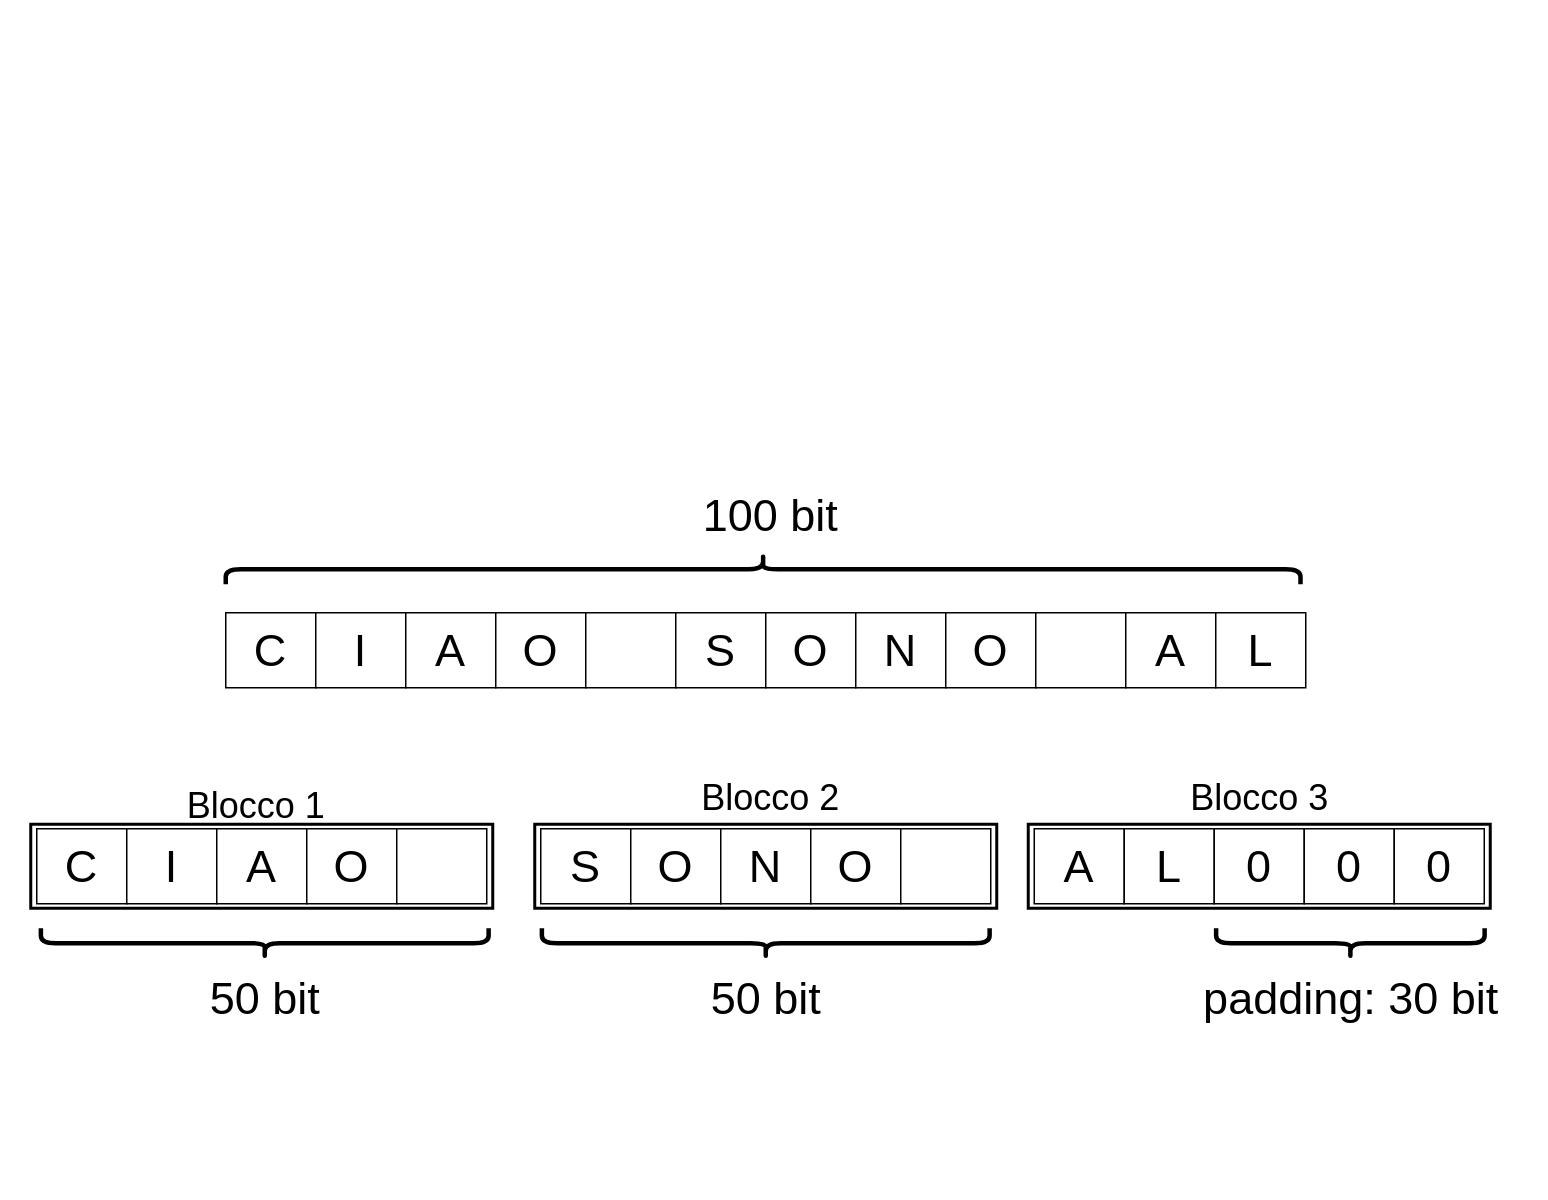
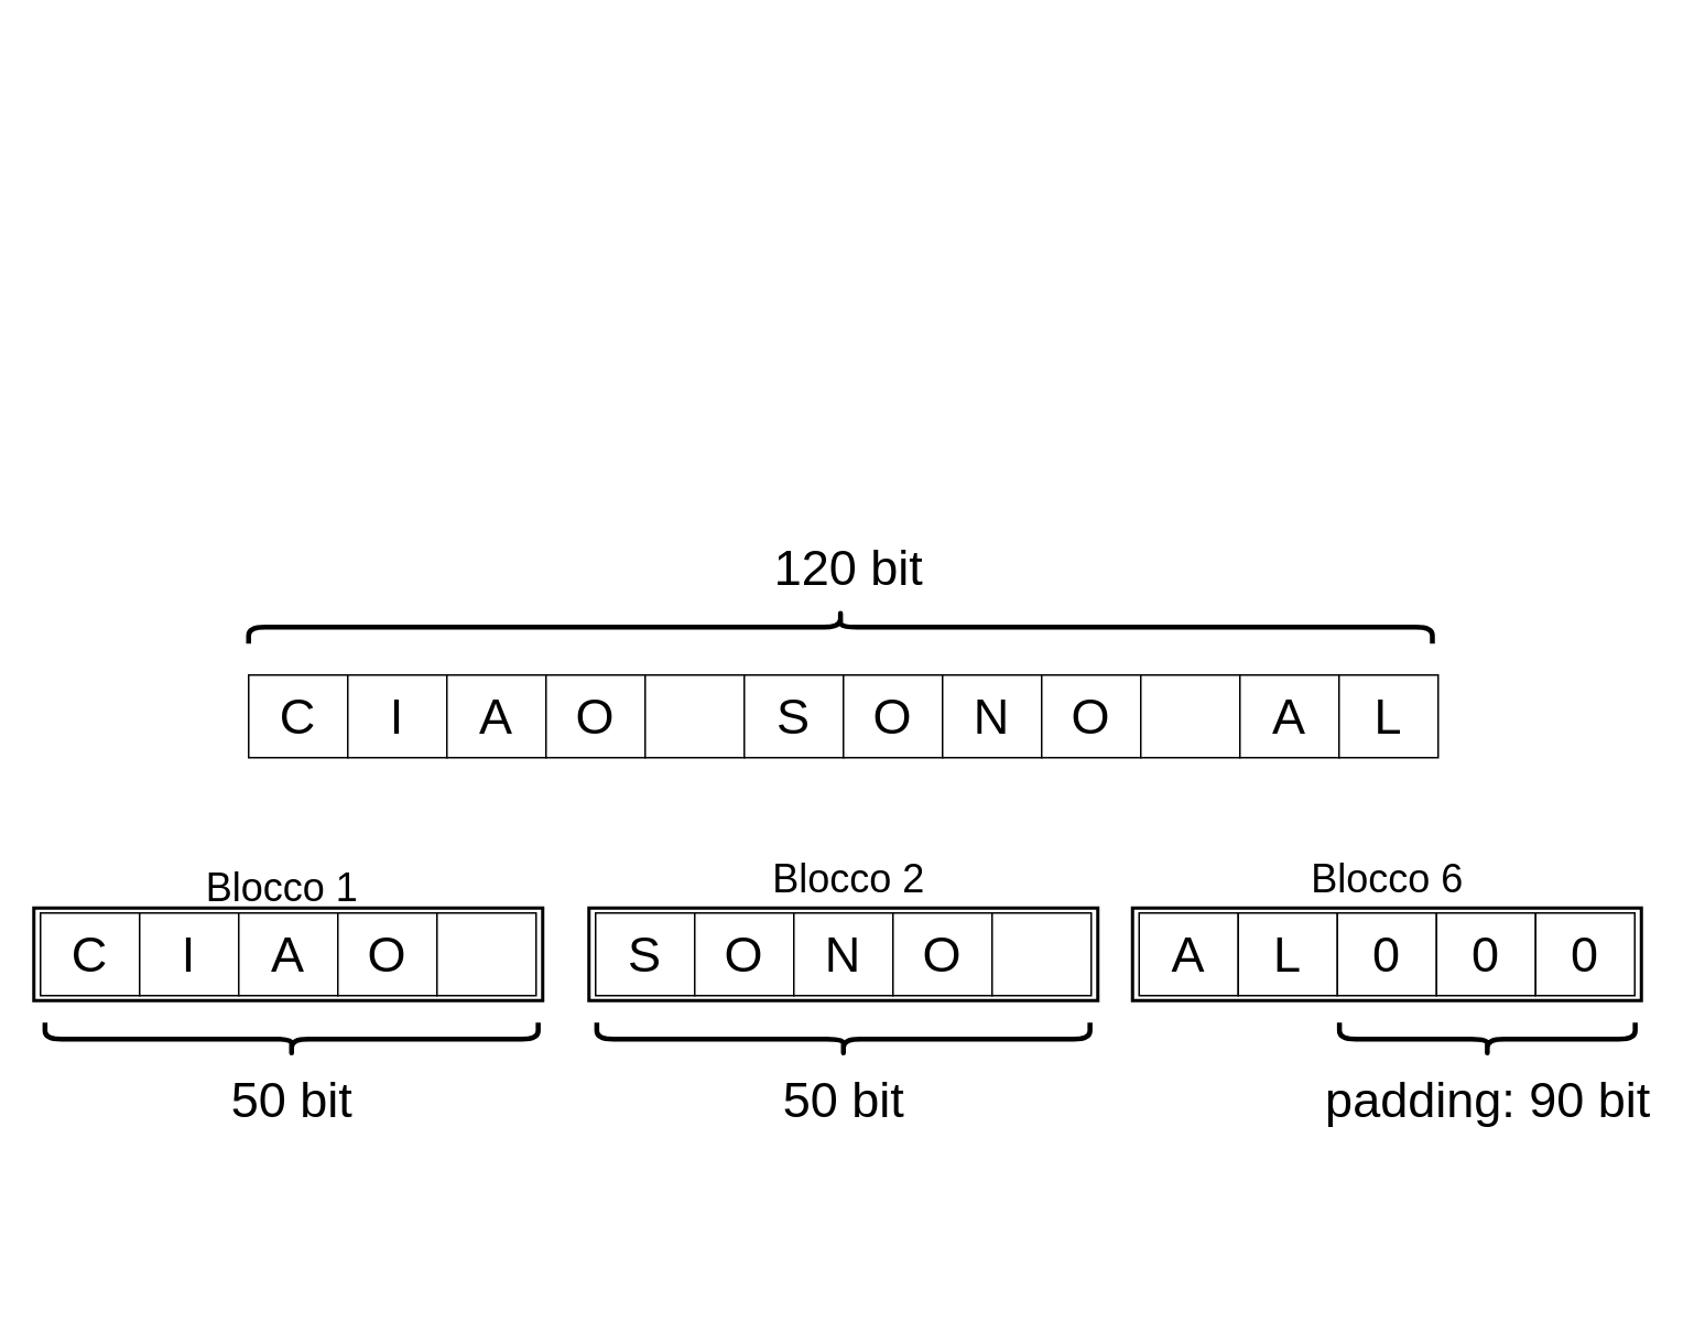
  <mxCell id="0" />
  <mxCell id="1" parent="0" />
  <mxCell id="2" value="" style="rounded=0;whiteSpace=wrap;html=1;strokeColor=light-dark(#000000,#0000FF);strokeWidth=2;" vertex="1" parent="1"><mxGeometry x="685" y="549" width="308" height="56" as="geometry" /></mxCell>
  <mxCell id="3" value="" style="rounded=0;whiteSpace=wrap;html=1;strokeColor=light-dark(#000000,#009900);strokeWidth=2;" vertex="1" parent="1"><mxGeometry x="356" y="549" width="308" height="56" as="geometry" /></mxCell>
  <mxCell id="4" value="" style="rounded=0;whiteSpace=wrap;html=1;strokeColor=light-dark(#000000,#FF0000);strokeWidth=2;" vertex="1" parent="1"><mxGeometry x="20" y="549" width="308" height="56" as="geometry" /></mxCell>
  <mxCell id="5" value="&lt;font style=&quot;font-size: 30px;&quot;&gt;C&lt;/font&gt;" style="rounded=0;whiteSpace=wrap;html=1;" vertex="1" parent="1"><mxGeometry x="150" y="408" width="60" height="50" as="geometry" /></mxCell>
  <mxCell id="6" value="&lt;font style=&quot;font-size: 30px;&quot;&gt;I&lt;/font&gt;" style="rounded=0;whiteSpace=wrap;html=1;" vertex="1" parent="1"><mxGeometry x="210" y="408" width="60" height="50" as="geometry" /></mxCell>
  <mxCell id="7" value="&lt;font style=&quot;font-size: 30px;&quot;&gt;A&lt;/font&gt;" style="rounded=0;whiteSpace=wrap;html=1;" vertex="1" parent="1"><mxGeometry x="270" y="408" width="60" height="50" as="geometry" /></mxCell>
  <mxCell id="8" value="&lt;font style=&quot;font-size: 30px;&quot;&gt;O&lt;/font&gt;" style="rounded=0;whiteSpace=wrap;html=1;" vertex="1" parent="1"><mxGeometry x="330" y="408" width="60" height="50" as="geometry" /></mxCell>
  <mxCell id="9" value="" style="rounded=0;whiteSpace=wrap;html=1;" vertex="1" parent="1"><mxGeometry x="390" y="408" width="60" height="50" as="geometry" /></mxCell>
  <mxCell id="10" value="&lt;font style=&quot;font-size: 30px;&quot;&gt;S&lt;/font&gt;" style="rounded=0;whiteSpace=wrap;html=1;" vertex="1" parent="1"><mxGeometry x="450" y="408" width="60" height="50" as="geometry" /></mxCell>
  <mxCell id="11" value="&lt;font style=&quot;font-size: 30px;&quot;&gt;O&lt;/font&gt;" style="rounded=0;whiteSpace=wrap;html=1;" vertex="1" parent="1"><mxGeometry x="510" y="408" width="60" height="50" as="geometry" /></mxCell>
  <mxCell id="12" value="&lt;font style=&quot;font-size: 30px;&quot;&gt;N&lt;/font&gt;" style="rounded=0;whiteSpace=wrap;html=1;" vertex="1" parent="1"><mxGeometry x="570" y="408" width="60" height="50" as="geometry" /></mxCell>
  <mxCell id="13" value="&lt;font style=&quot;font-size: 30px;&quot;&gt;O&lt;/font&gt;" style="rounded=0;whiteSpace=wrap;html=1;" vertex="1" parent="1"><mxGeometry x="630" y="408" width="60" height="50" as="geometry" /></mxCell>
  <mxCell id="14" value="" style="rounded=0;whiteSpace=wrap;html=1;" vertex="1" parent="1"><mxGeometry x="690" y="408" width="60" height="50" as="geometry" /></mxCell>
  <mxCell id="15" value="&lt;font style=&quot;font-size: 30px;&quot;&gt;A&lt;/font&gt;" style="rounded=0;whiteSpace=wrap;html=1;" vertex="1" parent="1"><mxGeometry x="750" y="408" width="60" height="50" as="geometry" /></mxCell>
  <mxCell id="16" value="&lt;font style=&quot;font-size: 30px;&quot;&gt;L&lt;/font&gt;" style="rounded=0;whiteSpace=wrap;html=1;" vertex="1" parent="1"><mxGeometry x="810" y="408" width="60" height="50" as="geometry" /></mxCell>
  <mxCell id="17" value="" style="shape=curlyBracket;whiteSpace=wrap;html=1;rounded=1;flipH=1;labelPosition=right;verticalLabelPosition=middle;align=left;verticalAlign=middle;rotation=-90;strokeWidth=3;" vertex="1" parent="1"><mxGeometry x="498.25" y="20.75" width="20" height="716.5" as="geometry" /></mxCell>
- <mxCell id="18" value="&lt;font style=&quot;font-size: 30px;&quot;&gt;100 bit&lt;/font&gt;" style="text;html=1;align=center;verticalAlign=middle;resizable=0;points=[];autosize=1;strokeColor=none;fillColor=none;" vertex="1" parent="1"><mxGeometry x="458" y="318" width="110" height="50" as="geometry" /></mxCell>
+ <mxCell id="18" value="&lt;font style=&quot;font-size: 30px;&quot;&gt;120 bit&lt;/font&gt;" style="text;html=1;align=center;verticalAlign=middle;resizable=0;points=[];autosize=1;strokeColor=none;fillColor=none;" vertex="1" parent="1"><mxGeometry x="458" y="318" width="110" height="50" as="geometry" /></mxCell>
  <mxCell id="19" value="&lt;font style=&quot;font-size: 30px;&quot;&gt;C&lt;/font&gt;" style="rounded=0;whiteSpace=wrap;html=1;gradientColor=none;strokeColor=default;" vertex="1" parent="1"><mxGeometry x="24" y="552" width="60" height="50" as="geometry" /></mxCell>
  <mxCell id="20" value="&lt;font style=&quot;font-size: 30px;&quot;&gt;I&lt;/font&gt;" style="rounded=0;whiteSpace=wrap;html=1;" vertex="1" parent="1"><mxGeometry x="84" y="552" width="60" height="50" as="geometry" /></mxCell>
  <mxCell id="21" value="&lt;font style=&quot;font-size: 30px;&quot;&gt;A&lt;/font&gt;" style="rounded=0;whiteSpace=wrap;html=1;" vertex="1" parent="1"><mxGeometry x="144" y="552" width="60" height="50" as="geometry" /></mxCell>
  <mxCell id="22" value="&lt;font style=&quot;font-size: 30px;&quot;&gt;O&lt;/font&gt;" style="rounded=0;whiteSpace=wrap;html=1;" vertex="1" parent="1"><mxGeometry x="204" y="552" width="60" height="50" as="geometry" /></mxCell>
  <mxCell id="23" value="" style="rounded=0;whiteSpace=wrap;html=1;" vertex="1" parent="1"><mxGeometry x="264" y="552" width="60" height="50" as="geometry" /></mxCell>
  <mxCell id="24" value="&lt;font style=&quot;font-size: 30px;&quot;&gt;S&lt;/font&gt;" style="rounded=0;whiteSpace=wrap;html=1;" vertex="1" parent="1"><mxGeometry x="360" y="552" width="60" height="50" as="geometry" /></mxCell>
  <mxCell id="25" value="&lt;font style=&quot;font-size: 30px;&quot;&gt;O&lt;/font&gt;" style="rounded=0;whiteSpace=wrap;html=1;" vertex="1" parent="1"><mxGeometry x="420" y="552" width="60" height="50" as="geometry" /></mxCell>
  <mxCell id="26" value="&lt;font style=&quot;font-size: 30px;&quot;&gt;N&lt;/font&gt;" style="rounded=0;whiteSpace=wrap;html=1;" vertex="1" parent="1"><mxGeometry x="480" y="552" width="60" height="50" as="geometry" /></mxCell>
  <mxCell id="27" value="&lt;font style=&quot;font-size: 30px;&quot;&gt;O&lt;/font&gt;" style="rounded=0;whiteSpace=wrap;html=1;" vertex="1" parent="1"><mxGeometry x="540" y="552" width="60" height="50" as="geometry" /></mxCell>
  <mxCell id="28" value="" style="rounded=0;whiteSpace=wrap;html=1;" vertex="1" parent="1"><mxGeometry x="600" y="552" width="60" height="50" as="geometry" /></mxCell>
  <mxCell id="29" value="&lt;font style=&quot;font-size: 30px;&quot;&gt;A&lt;/font&gt;" style="rounded=0;whiteSpace=wrap;html=1;" vertex="1" parent="1"><mxGeometry x="689" y="552" width="60" height="50" as="geometry" /></mxCell>
  <mxCell id="30" value="&lt;font style=&quot;font-size: 30px;&quot;&gt;L&lt;/font&gt;" style="rounded=0;whiteSpace=wrap;html=1;" vertex="1" parent="1"><mxGeometry x="749" y="552" width="60" height="50" as="geometry" /></mxCell>
  <mxCell id="31" value="&lt;font style=&quot;font-size: 30px;&quot;&gt;0&lt;/font&gt;" style="rounded=0;whiteSpace=wrap;html=1;" vertex="1" parent="1"><mxGeometry x="809" y="552" width="60" height="50" as="geometry" /></mxCell>
  <mxCell id="32" value="&lt;font style=&quot;font-size: 30px;&quot;&gt;0&lt;/font&gt;" style="rounded=0;whiteSpace=wrap;html=1;" vertex="1" parent="1"><mxGeometry x="869" y="552" width="60" height="50" as="geometry" /></mxCell>
  <mxCell id="33" value="&lt;font style=&quot;font-size: 30px;&quot;&gt;0&lt;/font&gt;" style="rounded=0;whiteSpace=wrap;html=1;" vertex="1" parent="1"><mxGeometry x="929" y="552" width="60" height="50" as="geometry" /></mxCell>
  <mxCell id="34" value="&lt;font style=&quot;font-size: 24px;&quot;&gt;Blocco 1&lt;/font&gt;" style="text;html=1;align=center;verticalAlign=middle;resizable=0;points=[];autosize=1;strokeColor=none;fillColor=none;" vertex="1" parent="1"><mxGeometry x="110" y="517" width="120" height="40" as="geometry" /></mxCell>
  <mxCell id="35" value="&lt;font style=&quot;font-size: 24px;&quot;&gt;Blocco 2&lt;/font&gt;" style="text;html=1;align=center;verticalAlign=middle;resizable=0;points=[];autosize=1;strokeColor=none;fillColor=none;" vertex="1" parent="1"><mxGeometry x="453" y="512" width="120" height="40" as="geometry" /></mxCell>
- <mxCell id="36" value="&lt;font style=&quot;font-size: 24px;&quot;&gt;Blocco 3&lt;/font&gt;" style="text;html=1;align=center;verticalAlign=middle;resizable=0;points=[];autosize=1;strokeColor=none;fillColor=none;" vertex="1" parent="1"><mxGeometry x="779" y="512" width="120" height="40" as="geometry" /></mxCell>
+ <mxCell id="36" value="&lt;font style=&quot;font-size: 24px;&quot;&gt;Blocco 6&lt;/font&gt;" style="text;html=1;align=center;verticalAlign=middle;resizable=0;points=[];autosize=1;strokeColor=none;fillColor=none;" vertex="1" parent="1"><mxGeometry x="779" y="512" width="120" height="40" as="geometry" /></mxCell>
  <mxCell id="37" value="" style="shape=curlyBracket;whiteSpace=wrap;html=1;rounded=1;flipH=1;labelPosition=right;verticalLabelPosition=middle;align=left;verticalAlign=middle;rotation=90;strokeWidth=3;" vertex="1" parent="1"><mxGeometry x="166" y="479" width="20" height="298.5" as="geometry" /></mxCell>
  <mxCell id="38" value="&lt;font style=&quot;font-size: 30px;&quot;&gt;50 bit&lt;/font&gt;" style="text;html=1;align=center;verticalAlign=middle;resizable=0;points=[];autosize=1;strokeColor=none;fillColor=none;" vertex="1" parent="1"><mxGeometry x="126" y="640" width="100" height="50" as="geometry" /></mxCell>
  <mxCell id="39" value="" style="shape=curlyBracket;whiteSpace=wrap;html=1;rounded=1;flipH=1;labelPosition=right;verticalLabelPosition=middle;align=left;verticalAlign=middle;rotation=90;strokeWidth=3;" vertex="1" parent="1"><mxGeometry x="500" y="479" width="20" height="298.5" as="geometry" /></mxCell>
  <mxCell id="40" value="&lt;font style=&quot;font-size: 30px;&quot;&gt;50 bit&lt;/font&gt;" style="text;html=1;align=center;verticalAlign=middle;resizable=0;points=[];autosize=1;strokeColor=none;fillColor=none;" vertex="1" parent="1"><mxGeometry x="460" y="640" width="100" height="50" as="geometry" /></mxCell>
  <mxCell id="41" value="" style="shape=curlyBracket;whiteSpace=wrap;html=1;rounded=1;flipH=1;labelPosition=right;verticalLabelPosition=middle;align=left;verticalAlign=middle;rotation=90;strokeWidth=3;" vertex="1" parent="1"><mxGeometry x="889.75" y="538.75" width="20" height="179" as="geometry" /></mxCell>
- <mxCell id="42" value="&lt;font style=&quot;font-size: 30px;&quot;&gt;padding: 30 bit&lt;/font&gt;" style="text;html=1;align=center;verticalAlign=middle;resizable=0;points=[];autosize=1;strokeColor=none;fillColor=none;" vertex="1" parent="1"><mxGeometry x="789.75" y="640" width="220" height="50" as="geometry" /></mxCell>
+ <mxCell id="42" value="&lt;font style=&quot;font-size: 30px;&quot;&gt;padding: 90 bit&lt;/font&gt;" style="text;html=1;align=center;verticalAlign=middle;resizable=0;points=[];autosize=1;strokeColor=none;fillColor=none;" vertex="1" parent="1"><mxGeometry x="789.75" y="640" width="220" height="50" as="geometry" /></mxCell>
